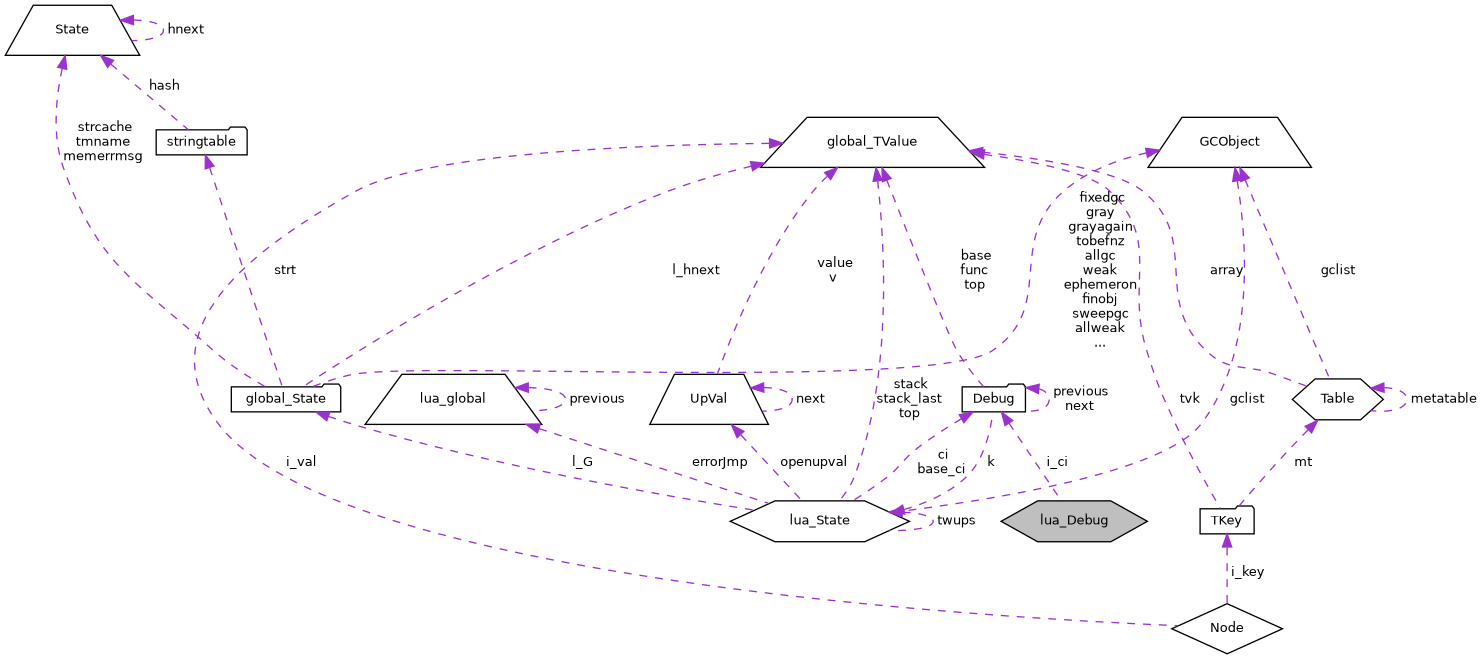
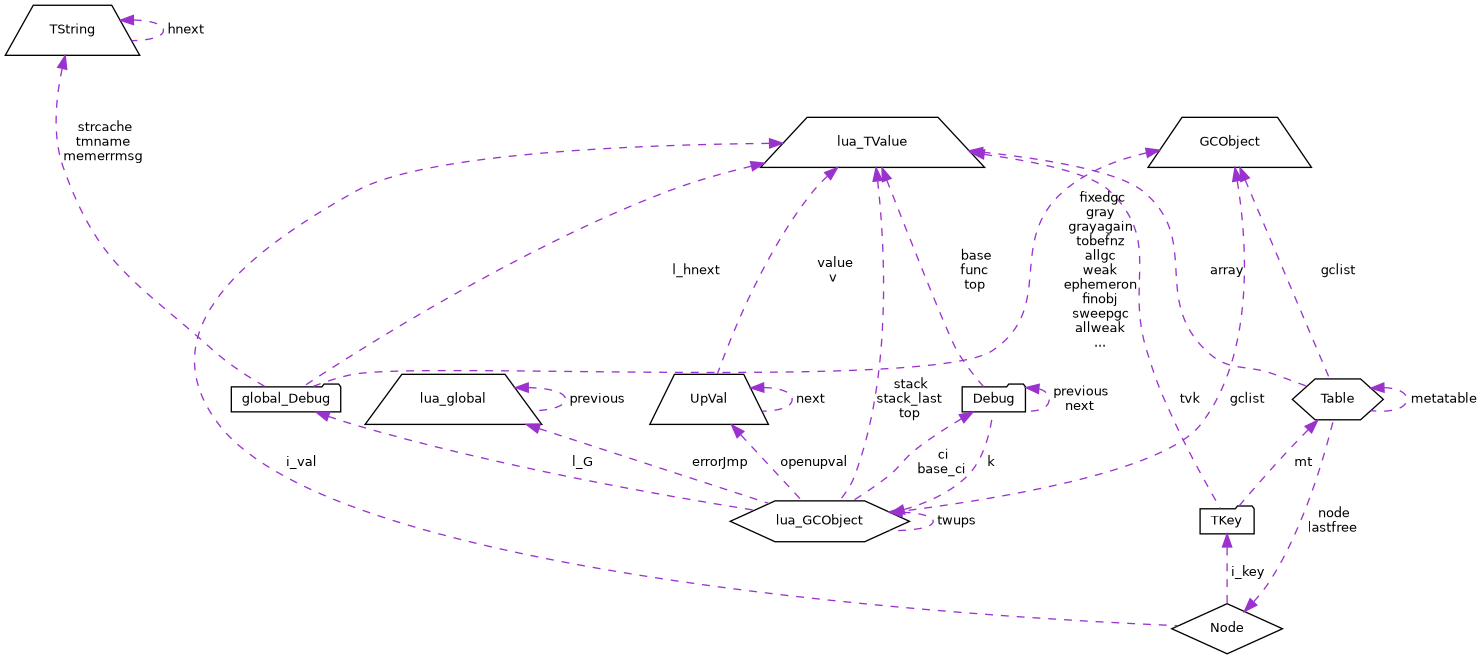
  digraph {
    node [color=black fillcolor=white fontname=Helvetica fontsize=10 shape=trapezium style=filled]
    edge [color=darkorchid3 dir=back fontname=Helvetica fontsize=10 labelfontname=Helvetica labelfontsize=10 style=dashed]
-   n1 [fillcolor=grey75 fontcolor=black height=0.2 label=lua_Debug shape=hexagon width=0.4]
    n2 [height=0.2 label=Debug shape=folder width=0.4]
-   n3 [height=0.2 label=lua_State shape=hexagon width=0.4]
-   n4 [height=0.2 label=global_TValue width=0.4]
+   n3 [height=0.2 label=lua_GCObject shape=hexagon width=0.4]
+   n4 [height=0.2 label=lua_TValue width=0.4]
    n5 [height=0.2 label=UpVal width=0.4]
-   n6 [height=0.2 label=global_State shape=folder width=0.4]
+   n6 [height=0.2 label=global_Debug shape=folder width=0.4]
    n7 [height=0.2 label=Table shape=hexagon width=0.4]
    n8 [height=0.2 label="Node" shape=diamond width=0.4]
    n9 [height=0.2 label=TKey shape=folder width=0.4]
    n10 [height=0.2 label=lua_global width=0.4]
-   n11 [height=0.2 label=stringtable shape=folder width=0.4]
-   n12 [height=0.2 label=State width=0.4]
+   n12 [height=0.2 label=TString width=0.4]
    n13 [height=0.2 label=GCObject width=0.4]
-   n2 -> n1 [label=" i_ci"]
    n2 -> n2 [label=" previous\nnext"]
    n2 -> n3 [label=" ci\nbase_ci"]
    n3 -> n2 [label=" k"]
    n3 -> n3 [label=" twups"]
    n4 -> n2 [label=" base\nfunc\ntop"]
    n4 -> n3 [label=" stack\nstack_last\ntop"]
    n4 -> n5 [label=" value\nv"]
    n4 -> n6 [label=" l_hnext"]
    n4 -> n7 [label=" array"]
    n4 -> n8 [label=" i_val"]
    n4 -> n9 [label=" tvk"]
    n5 -> n3 [label=" openupval"]
    n5 -> n5 [label=" next"]
    n6 -> n3 [label=" l_G"]
    n7 -> n7 [label=" metatable"]
    n7 -> n9 [label=" mt"]
+   n8 -> n7 [label=" node\nlastfree"]
    n9 -> n8 [label=" i_key"]
    n10 -> n3 [label=" errorJmp"]
    n10 -> n10 [label=" previous"]
-   n11 -> n6 [label=" strt"]
    n12 -> n6 [label=" strcache\ntmname\nmemerrmsg"]
-   n12 -> n11 [label=" hash"]
    n12 -> n12 [label=" hnext"]
    n13 -> n3 [label=" gclist"]
    n13 -> n6 [label=" fixedgc\ngray\ngrayagain\ntobefnz\nallgc\nweak\nephemeron\nfinobj\nsweepgc\nallweak\n..."]
    n13 -> n7 [label=" gclist"]
  }
